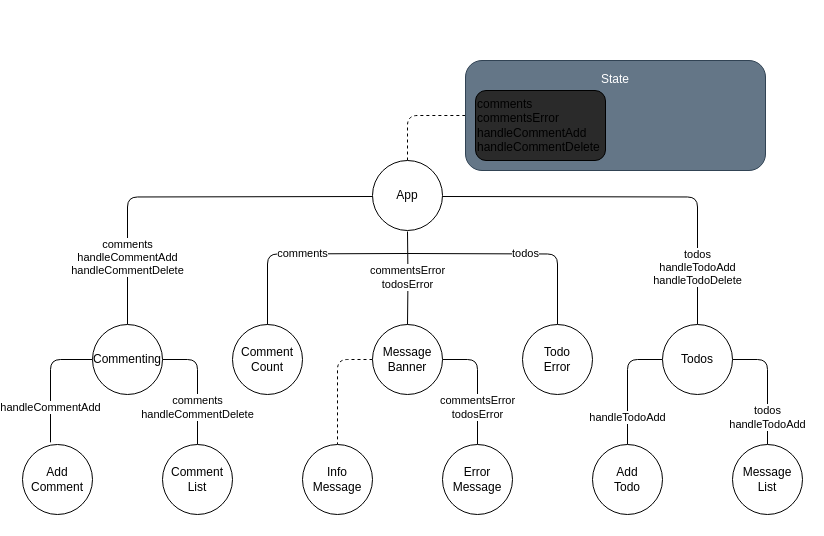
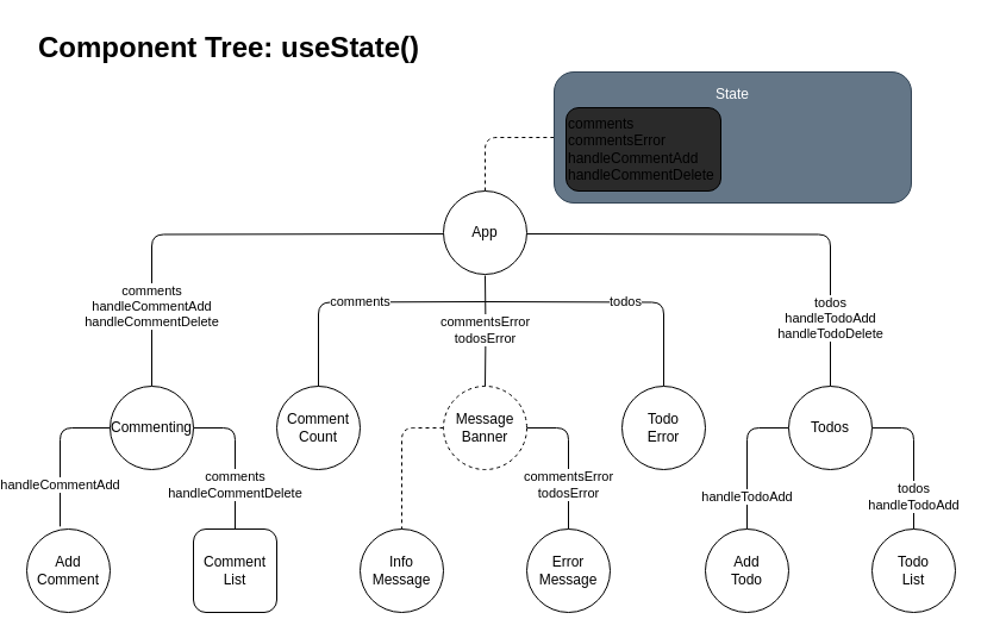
  <mxCell id="0" />
  <mxCell id="1" parent="0" />
  <mxCell id="2" style="edgeStyle=orthogonalEdgeStyle;html=1;exitX=0;exitY=0.5;exitDx=0;exitDy=0;entryX=0.5;entryY=0;entryDx=0;entryDy=0;endArrow=none;endFill=0;dashed=1;" parent="1" source="4" target="21" edge="1"><mxGeometry relative="1" as="geometry" /></mxCell>
  <mxCell id="3" value="commentsError&lt;br&gt;todosError" style="edgeStyle=orthogonalEdgeStyle;html=1;exitX=1;exitY=0.5;exitDx=0;exitDy=0;entryX=0.5;entryY=0;entryDx=0;entryDy=0;endArrow=none;endFill=0;" parent="1" source="4" target="20" edge="1"><mxGeometry x="0.383" relative="1" as="geometry"><mxPoint as="offset" /></mxGeometry></mxCell>
- <mxCell id="4" value="Message&lt;br&gt;Banner" style="ellipse;whiteSpace=wrap;html=1;aspect=fixed;" parent="1" vertex="1"><mxGeometry x="370" y="324" width="70" height="70" as="geometry" /></mxCell>
+ <mxCell id="4" value="Message&lt;br&gt;Banner" style="ellipse;whiteSpace=wrap;html=1;aspect=fixed;dashed=1;" parent="1" vertex="1"><mxGeometry x="370" y="324" width="70" height="70" as="geometry" /></mxCell>
  <mxCell id="5" value="Comment&lt;br&gt;Count" style="ellipse;whiteSpace=wrap;html=1;aspect=fixed;" parent="1" vertex="1"><mxGeometry x="230" y="324" width="70" height="70" as="geometry" /></mxCell>
  <mxCell id="6" value="comments&lt;br&gt;handleCommentAdd&lt;br&gt;handleCommentDelete" style="edgeStyle=orthogonalEdgeStyle;html=1;exitX=0;exitY=0.5;exitDx=0;exitDy=0;entryX=0.5;entryY=0;entryDx=0;entryDy=0;endArrow=none;endFill=0;" parent="1" target="16" edge="1"><mxGeometry x="0.641" relative="1" as="geometry"><mxPoint as="offset" /><mxPoint x="370" y="196" as="sourcePoint" /></mxGeometry></mxCell>
  <mxCell id="7" value="todos&lt;br&gt;handleTodoAdd&lt;br&gt;handleTodoDelete" style="edgeStyle=orthogonalEdgeStyle;html=1;exitX=1;exitY=0.5;exitDx=0;exitDy=0;entryX=0.5;entryY=0;entryDx=0;entryDy=0;endArrow=none;endFill=0;" parent="1" target="19" edge="1"><mxGeometry x="0.702" relative="1" as="geometry"><mxPoint as="offset" /><mxPoint x="440" y="196" as="sourcePoint" /></mxGeometry></mxCell>
  <mxCell id="8" value="commentsError&lt;br&gt;todosError" style="edgeStyle=orthogonalEdgeStyle;html=1;exitX=0.5;exitY=1;exitDx=0;exitDy=0;endArrow=none;endFill=0;" parent="1" target="4" edge="1"><mxGeometry x="-0.011" relative="1" as="geometry"><mxPoint x="405" y="231" as="sourcePoint" /><mxPoint as="offset" /></mxGeometry></mxCell>
  <mxCell id="9" value="comments" style="edgeStyle=orthogonalEdgeStyle;html=1;exitX=0.5;exitY=1;exitDx=0;exitDy=0;entryX=0.5;entryY=0;entryDx=0;entryDy=0;endArrow=none;endFill=0;" parent="1" target="5" edge="1"><mxGeometry relative="1" as="geometry"><mxPoint x="405" y="253" as="sourcePoint" /></mxGeometry></mxCell>
  <mxCell id="10" value="todos" style="edgeStyle=orthogonalEdgeStyle;html=1;exitX=0.5;exitY=1;exitDx=0;exitDy=0;entryX=0.5;entryY=0;entryDx=0;entryDy=0;endArrow=none;endFill=0;" parent="1" target="13" edge="1"><mxGeometry x="0.068" relative="1" as="geometry"><mxPoint x="405" y="253" as="sourcePoint" /><mxPoint as="offset" /></mxGeometry></mxCell>
  <mxCell id="11" style="edgeStyle=orthogonalEdgeStyle;html=1;exitX=0.5;exitY=0;exitDx=0;exitDy=0;entryX=0;entryY=0.5;entryDx=0;entryDy=0;startArrow=none;startFill=0;endArrow=none;endFill=0;dashed=1;" parent="1" source="12" target="28" edge="1"><mxGeometry relative="1" as="geometry" /></mxCell>
  <mxCell id="12" value="App" style="ellipse;whiteSpace=wrap;html=1;aspect=fixed;" parent="1" vertex="1"><mxGeometry x="370" y="160" width="70" height="70" as="geometry" /></mxCell>
  <mxCell id="13" value="Todo&lt;br&gt;Error" style="ellipse;whiteSpace=wrap;html=1;aspect=fixed;" parent="1" vertex="1"><mxGeometry x="520" y="324" width="70" height="70" as="geometry" /></mxCell>
  <mxCell id="14" value="handleCommentAdd" style="edgeStyle=orthogonalEdgeStyle;html=1;exitX=0;exitY=0.5;exitDx=0;exitDy=0;entryX=0.4;entryY=-0.031;entryDx=0;entryDy=0;entryPerimeter=0;endArrow=none;endFill=0;" parent="1" source="16" target="27" edge="1"><mxGeometry x="0.442" relative="1" as="geometry"><mxPoint as="offset" /></mxGeometry></mxCell>
  <mxCell id="15" value="comments&lt;br&gt;handleCommentDelete" style="edgeStyle=orthogonalEdgeStyle;html=1;exitX=1;exitY=0.5;exitDx=0;exitDy=0;entryX=0.5;entryY=0;entryDx=0;entryDy=0;endArrow=none;endFill=0;" parent="1" source="16" target="25" edge="1"><mxGeometry x="0.383" relative="1" as="geometry"><mxPoint as="offset" /></mxGeometry></mxCell>
  <mxCell id="16" value="Commenting" style="ellipse;whiteSpace=wrap;html=1;aspect=fixed;" parent="1" vertex="1"><mxGeometry x="90" y="324" width="70" height="70" as="geometry" /></mxCell>
  <mxCell id="17" value="handleTodoAdd" style="edgeStyle=orthogonalEdgeStyle;html=1;exitX=0;exitY=0.5;exitDx=0;exitDy=0;entryX=0.5;entryY=0;entryDx=0;entryDy=0;endArrow=none;endFill=0;" parent="1" source="19" target="22" edge="1"><mxGeometry x="0.55" relative="1" as="geometry"><mxPoint as="offset" /></mxGeometry></mxCell>
  <mxCell id="18" value="todos&lt;br&gt;handleTodoAdd" style="edgeStyle=orthogonalEdgeStyle;html=1;exitX=1;exitY=0.5;exitDx=0;exitDy=0;entryX=0.5;entryY=0;entryDx=0;entryDy=0;endArrow=none;endFill=0;" parent="1" source="19" target="23" edge="1"><mxGeometry x="0.55" relative="1" as="geometry"><mxPoint as="offset" /></mxGeometry></mxCell>
  <mxCell id="19" value="Todos" style="ellipse;whiteSpace=wrap;html=1;aspect=fixed;" parent="1" vertex="1"><mxGeometry x="660" y="324" width="70" height="70" as="geometry" /></mxCell>
  <mxCell id="20" value="Error&lt;br&gt;Message" style="ellipse;whiteSpace=wrap;html=1;aspect=fixed;" parent="1" vertex="1"><mxGeometry x="440" y="444" width="70" height="70" as="geometry" /></mxCell>
  <mxCell id="21" value="Info&lt;br&gt;Message" style="ellipse;whiteSpace=wrap;html=1;aspect=fixed;" parent="1" vertex="1"><mxGeometry x="300" y="444" width="70" height="70" as="geometry" /></mxCell>
  <mxCell id="22" value="Add&lt;br&gt;Todo" style="ellipse;whiteSpace=wrap;html=1;aspect=fixed;" parent="1" vertex="1"><mxGeometry x="590" y="444" width="70" height="70" as="geometry" /></mxCell>
- <mxCell id="23" value="Message&lt;br&gt;List" style="ellipse;whiteSpace=wrap;html=1;aspect=fixed;" parent="1" vertex="1"><mxGeometry x="730" y="444" width="70" height="70" as="geometry" /></mxCell>
+ <mxCell id="23" value="Todo&lt;br&gt;List" style="ellipse;whiteSpace=wrap;html=1;aspect=fixed;" parent="1" vertex="1"><mxGeometry x="730" y="444" width="70" height="70" as="geometry" /></mxCell>
  <mxCell id="24" style="edgeStyle=orthogonalEdgeStyle;curved=1;html=1;exitX=0.5;exitY=1;exitDx=0;exitDy=0;entryX=0.5;entryY=0;entryDx=0;entryDy=0;startArrow=halfCircle;startFill=0;endArrow=none;endFill=0;" parent="1" source="25" edge="1"><mxGeometry relative="1" as="geometry" /></mxCell>
- <mxCell id="25" value="Comment&lt;br&gt;List" style="ellipse;whiteSpace=wrap;html=1;aspect=fixed;" parent="1" vertex="1"><mxGeometry x="160" y="444" width="70" height="70" as="geometry" /></mxCell>
+ <mxCell id="25" value="Comment&lt;br&gt;List" style="whiteSpace=wrap;html=1;aspect=fixed;rounded=1;" parent="1" vertex="1"><mxGeometry x="160" y="444" width="70" height="70" as="geometry" /></mxCell>
  <mxCell id="26" style="edgeStyle=orthogonalEdgeStyle;html=1;exitX=0.5;exitY=1;exitDx=0;exitDy=0;entryX=0.5;entryY=0;entryDx=0;entryDy=0;curved=1;startArrow=halfCircle;startFill=0;endArrow=none;endFill=0;" parent="1" source="27" edge="1"><mxGeometry relative="1" as="geometry" /></mxCell>
  <mxCell id="27" value="Add&lt;br&gt;Comment" style="ellipse;whiteSpace=wrap;html=1;aspect=fixed;" parent="1" vertex="1"><mxGeometry x="20" y="444" width="70" height="70" as="geometry" /></mxCell>
  <mxCell id="28" value="State&lt;br&gt;&lt;br&gt;&lt;br&gt;&lt;br&gt;&lt;br&gt;&lt;br&gt;" style="rounded=1;whiteSpace=wrap;html=1;fillColor=#647687;fontColor=#ffffff;strokeColor=#314354;" parent="1" vertex="1"><mxGeometry x="463" y="60" width="300" height="110" as="geometry" /></mxCell>
  <mxCell id="29" value="comments&lt;br&gt;commentsError&lt;br&gt;handleCommentAdd&lt;br&gt;handleCommentDelete" style="rounded=1;whiteSpace=wrap;html=1;fillColor=#2A2A2A;align=left;" parent="1" vertex="1"><mxGeometry x="473" y="90" width="130" height="70" as="geometry" /></mxCell>
+ <mxCell id="30" value="&lt;h1 style=&quot;font-size: 24px&quot;&gt;Component Tree: useState()&lt;/h1&gt;&lt;p style=&quot;font-size: 24px&quot;&gt;&lt;/p&gt;" style="text;html=1;strokeColor=none;fillColor=none;spacing=5;spacingTop=-20;whiteSpace=wrap;overflow=hidden;rounded=0;fontSize=24;" vertex="1" parent="1"><mxGeometry x="24.5" y="20" width="374" height="43" as="geometry" /></mxCell>
